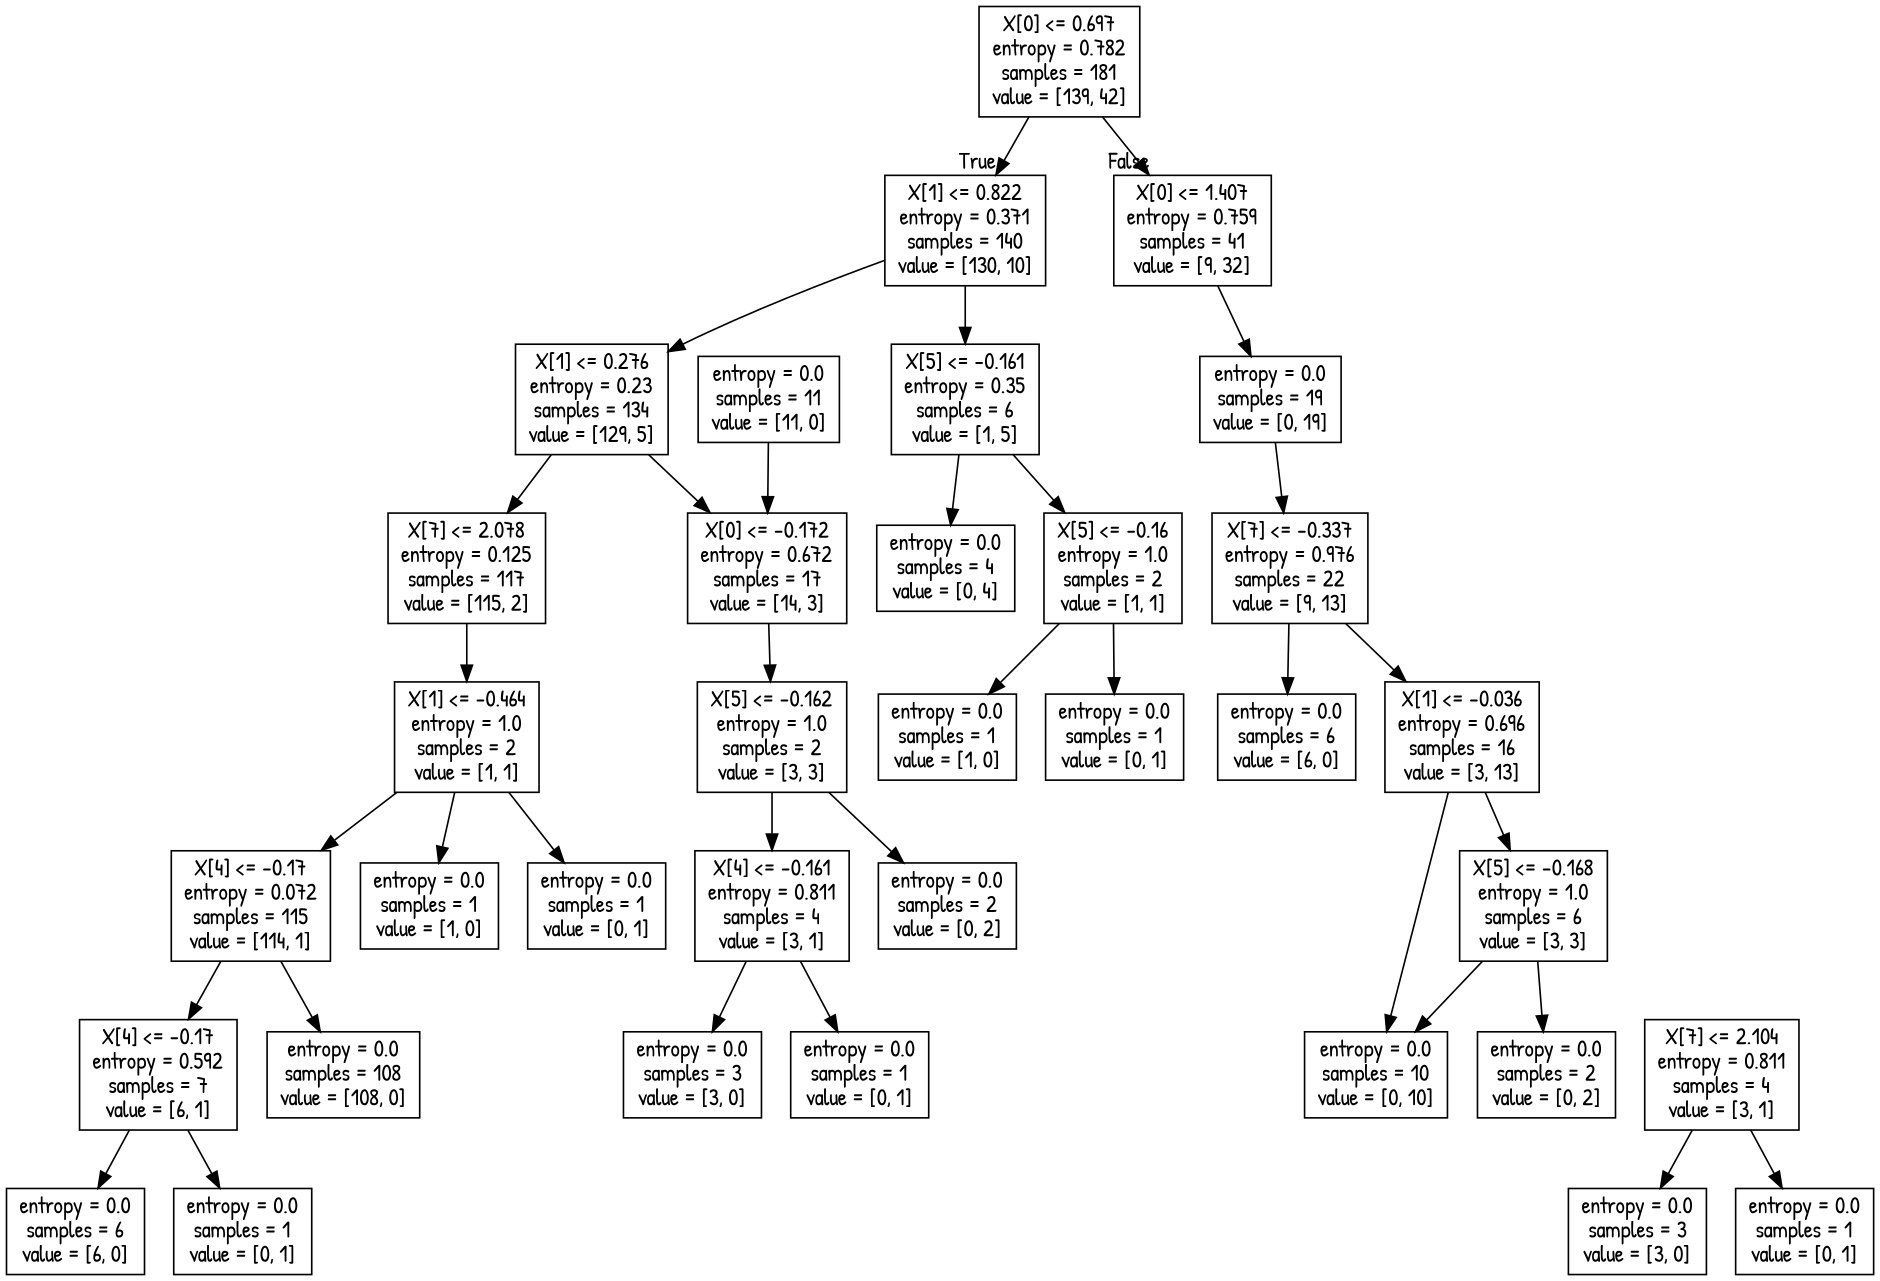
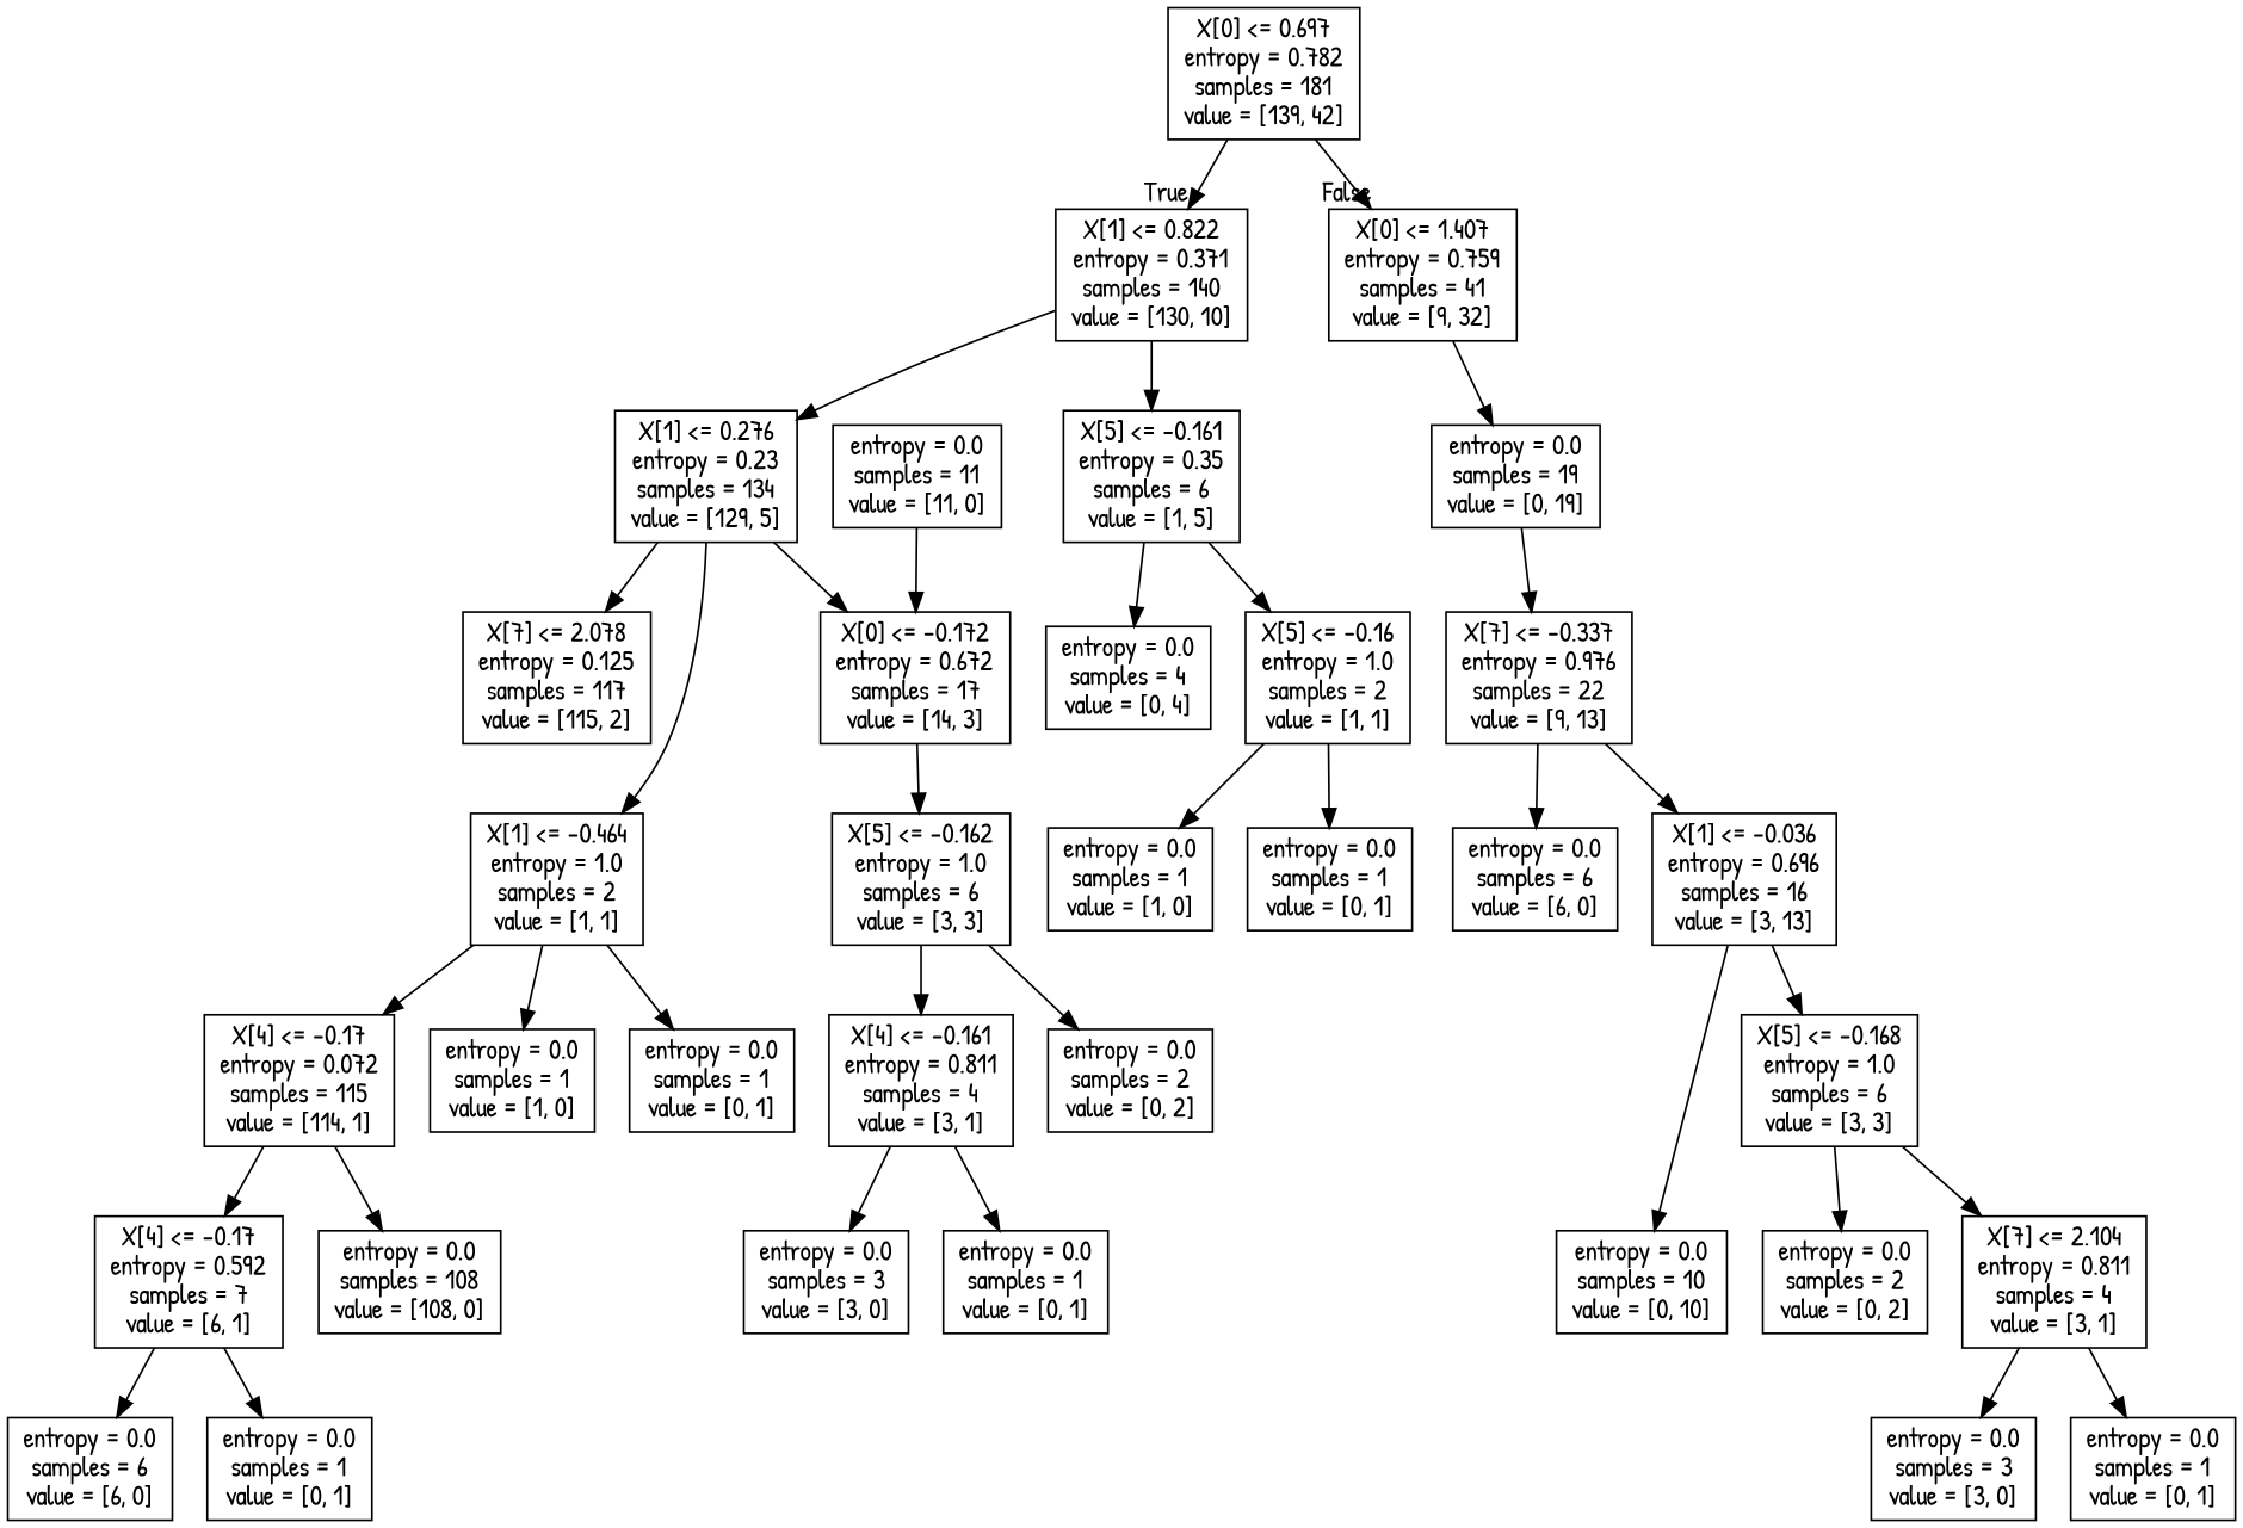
  digraph {
    fontname="Patrick Hand"
    node [fontname="Patrick Hand" shape=box]
    edge [fontname="Patrick Hand"]
    n1 [label="X[0] <= 0.697\nentropy = 0.782\nsamples = 181\nvalue = [139, 42]"]
    n2 [label="X[1] <= 0.822\nentropy = 0.371\nsamples = 140\nvalue = [130, 10]"]
    n3 [label="X[0] <= 1.407\nentropy = 0.759\nsamples = 41\nvalue = [9, 32]"]
    n4 [label="X[1] <= 0.276\nentropy = 0.23\nsamples = 134\nvalue = [129, 5]"]
    n5 [label="X[5] <= -0.161\nentropy = 0.35\nsamples = 6\nvalue = [1, 5]"]
    n6 [label="entropy = 0.0\nsamples = 19\nvalue = [0, 19]"]
    n7 [label="X[7] <= 2.078\nentropy = 0.125\nsamples = 117\nvalue = [115, 2]"]
    n8 [label="X[0] <= -0.172\nentropy = 0.672\nsamples = 17\nvalue = [14, 3]"]
    n9 [label="entropy = 0.0\nsamples = 4\nvalue = [0, 4]"]
    n10 [label="X[5] <= -0.16\nentropy = 1.0\nsamples = 2\nvalue = [1, 1]"]
    n11 [label="X[1] <= -0.464\nentropy = 1.0\nsamples = 2\nvalue = [1, 1]"]
-   n12 [label="X[5] <= -0.162\nentropy = 1.0\nsamples = 2\nvalue = [3, 3]"]
+   n12 [label="X[5] <= -0.162\nentropy = 1.0\nsamples = 6\nvalue = [3, 3]"]
    n13 [label="X[4] <= -0.17\nentropy = 0.072\nsamples = 115\nvalue = [114, 1]"]
    n14 [label="X[4] <= -0.17\nentropy = 0.592\nsamples = 7\nvalue = [6, 1]"]
    n15 [label="entropy = 0.0\nsamples = 108\nvalue = [108, 0]"]
    n16 [label="entropy = 0.0\nsamples = 1\nvalue = [1, 0]"]
    n17 [label="entropy = 0.0\nsamples = 1\nvalue = [0, 1]"]
    n18 [label="entropy = 0.0\nsamples = 6\nvalue = [6, 0]"]
    n19 [label="entropy = 0.0\nsamples = 1\nvalue = [0, 1]"]
    n20 [label="X[4] <= -0.161\nentropy = 0.811\nsamples = 4\nvalue = [3, 1]"]
    n21 [label="entropy = 0.0\nsamples = 2\nvalue = [0, 2]"]
    n22 [label="entropy = 0.0\nsamples = 11\nvalue = [11, 0]"]
    n23 [label="entropy = 0.0\nsamples = 3\nvalue = [3, 0]"]
    n24 [label="entropy = 0.0\nsamples = 1\nvalue = [0, 1]"]
    n25 [label="entropy = 0.0\nsamples = 1\nvalue = [1, 0]"]
    n26 [label="entropy = 0.0\nsamples = 1\nvalue = [0, 1]"]
    n27 [label="X[7] <= -0.337\nentropy = 0.976\nsamples = 22\nvalue = [9, 13]"]
    n28 [label="entropy = 0.0\nsamples = 6\nvalue = [6, 0]"]
    n29 [label="X[1] <= -0.036\nentropy = 0.696\nsamples = 16\nvalue = [3, 13]"]
    n30 [label="X[5] <= -0.168\nentropy = 1.0\nsamples = 6\nvalue = [3, 3]"]
    n31 [label="entropy = 0.0\nsamples = 10\nvalue = [0, 10]"]
    n32 [label="entropy = 0.0\nsamples = 2\nvalue = [0, 2]"]
    n33 [label="X[7] <= 2.104\nentropy = 0.811\nsamples = 4\nvalue = [3, 1]"]
    n34 [label="entropy = 0.0\nsamples = 3\nvalue = [3, 0]"]
    n35 [label="entropy = 0.0\nsamples = 1\nvalue = [0, 1]"]
    n1 -> n2 [headlabel=True labelangle=45 labeldistance=2.5]
    n1 -> n3 [headlabel=False labelangle=-45 labeldistance=2.5]
    n2 -> n4
    n2 -> n5
    n3 -> n6
    n4 -> n7
    n4 -> n8
    n5 -> n9
    n5 -> n10
    n6 -> n27
-   n7 -> n11
+   n4 -> n11
    n8 -> n12
    n10 -> n25
    n10 -> n26
    n11 -> n13
    n11 -> n16
    n11 -> n17
    n12 -> n20
    n12 -> n21
    n13 -> n14
    n13 -> n15
    n14 -> n18
    n14 -> n19
    n20 -> n23
    n20 -> n24
    n22 -> n8
    n27 -> n28
    n27 -> n29
    n29 -> n30
    n29 -> n31
    n30 -> n32
-   n30 -> n31
+   n30 -> n33
    n33 -> n34
    n33 -> n35
  }
